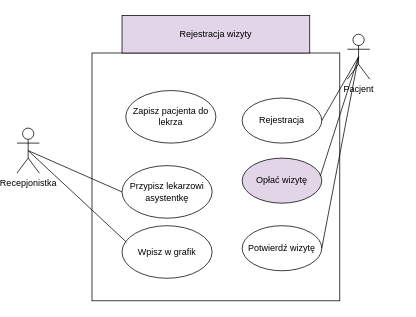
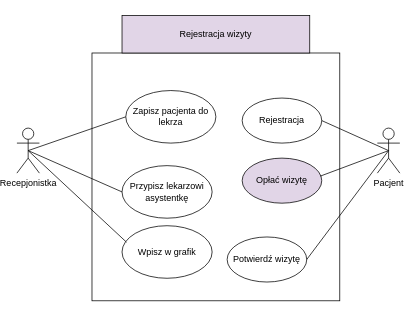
  <mxCell id="0" />
  <mxCell id="1" parent="0" />
  <mxCell id="2" value="" style="whiteSpace=wrap;html=1;aspect=fixed;" vertex="1" parent="1"><mxGeometry x="120" y="70" width="330" height="330" as="geometry" /></mxCell>
- <mxCell id="3" value="Pacjent" style="shape=umlActor;verticalLabelPosition=bottom;verticalAlign=top;html=1;outlineConnect=0;" vertex="1" parent="1"><mxGeometry x="460" y="45" width="30" height="60" as="geometry" /></mxCell>
+ <mxCell id="3" value="Pacjent" style="shape=umlActor;verticalLabelPosition=bottom;verticalAlign=top;html=1;outlineConnect=0;" vertex="1" parent="1"><mxGeometry x="500" y="170" width="30" height="60" as="geometry" /></mxCell>
  <mxCell id="4" value="Rejestracja" style="ellipse;whiteSpace=wrap;html=1;" vertex="1" parent="1"><mxGeometry x="320" y="130" width="106" height="60" as="geometry" /></mxCell>
  <mxCell id="5" value="" style="endArrow=none;html=1;rounded=0;entryX=1;entryY=0.5;entryDx=0;entryDy=0;exitX=0.5;exitY=0.5;exitDx=0;exitDy=0;exitPerimeter=0;" edge="1" parent="1" source="3" target="4"><mxGeometry relative="1" as="geometry"><mxPoint x="220" y="160" as="sourcePoint" /><mxPoint x="380" y="160" as="targetPoint" /></mxGeometry></mxCell>
  <mxCell id="6" value="Zapisz pacjenta do lekrza" style="ellipse;whiteSpace=wrap;html=1;" vertex="1" parent="1"><mxGeometry x="165" y="120" width="120" height="70" as="geometry" /></mxCell>
  <mxCell id="7" value="Recepjonistka" style="shape=umlActor;verticalLabelPosition=bottom;verticalAlign=top;html=1;outlineConnect=0;" vertex="1" parent="1"><mxGeometry x="20" y="170" width="30" height="60" as="geometry" /></mxCell>
+ <mxCell id="8" value="" style="endArrow=none;html=1;rounded=0;entryX=0.5;entryY=0.5;entryDx=0;entryDy=0;exitX=0;exitY=0.5;exitDx=0;exitDy=0;entryPerimeter=0;" edge="1" parent="1" source="6" target="7"><mxGeometry relative="1" as="geometry"><mxPoint x="159" y="130" as="sourcePoint" /><mxPoint x="70" y="130" as="targetPoint" /></mxGeometry></mxCell>
  <mxCell id="9" value="Opłać wizytę" style="ellipse;whiteSpace=wrap;html=1;fillColor=#e1d5e7;" vertex="1" parent="1"><mxGeometry x="320" y="210" width="106" height="60" as="geometry" /></mxCell>
  <mxCell id="10" value="" style="endArrow=none;html=1;rounded=0;entryX=0.981;entryY=0.4;entryDx=0;entryDy=0;exitX=0.5;exitY=0.5;exitDx=0;exitDy=0;exitPerimeter=0;entryPerimeter=0;" edge="1" parent="1" source="3" target="9"><mxGeometry relative="1" as="geometry"><mxPoint x="525" y="130" as="sourcePoint" /><mxPoint x="436" y="130" as="targetPoint" /></mxGeometry></mxCell>
  <mxCell id="11" value="&lt;div&gt;Przypisz lekarzowi asystentkę&lt;/div&gt;" style="ellipse;whiteSpace=wrap;html=1;" vertex="1" parent="1"><mxGeometry x="160" y="220" width="120" height="70" as="geometry" /></mxCell>
  <mxCell id="12" value="Wpisz w grafik" style="ellipse;whiteSpace=wrap;html=1;" vertex="1" parent="1"><mxGeometry x="160" y="300" width="120" height="70" as="geometry" /></mxCell>
  <mxCell id="13" value="" style="endArrow=none;html=1;rounded=0;entryX=0.5;entryY=0.5;entryDx=0;entryDy=0;exitX=0;exitY=0.5;exitDx=0;exitDy=0;entryPerimeter=0;" edge="1" parent="1" source="11" target="7"><mxGeometry relative="1" as="geometry"><mxPoint x="170" y="185" as="sourcePoint" /><mxPoint x="45" y="210" as="targetPoint" /></mxGeometry></mxCell>
  <mxCell id="14" value="" style="endArrow=none;html=1;rounded=0;entryX=0.5;entryY=0.5;entryDx=0;entryDy=0;entryPerimeter=0;exitX=0.05;exitY=0.314;exitDx=0;exitDy=0;exitPerimeter=0;" edge="1" parent="1" source="12" target="7"><mxGeometry relative="1" as="geometry"><mxPoint x="180" y="195" as="sourcePoint" /><mxPoint x="55" y="220" as="targetPoint" /></mxGeometry></mxCell>
  <mxCell id="15" value="Rejestracja wizyty" style="rounded=0;whiteSpace=wrap;html=1;fillColor=#e1d5e7;" vertex="1" parent="1"><mxGeometry x="160" y="20" width="250" height="50" as="geometry" /></mxCell>
- <mxCell id="16" value="Potwierdź wizytę" style="ellipse;whiteSpace=wrap;html=1;" vertex="1" parent="1"><mxGeometry x="320" y="300" width="106" height="60" as="geometry" /></mxCell>
+ <mxCell id="16" value="Potwierdź wizytę" style="ellipse;whiteSpace=wrap;html=1;" vertex="1" parent="1"><mxGeometry x="300" y="315" width="106" height="60" as="geometry" /></mxCell>
  <mxCell id="17" value="" style="endArrow=none;html=1;rounded=0;entryX=1;entryY=0.5;entryDx=0;entryDy=0;exitX=0.5;exitY=0.5;exitDx=0;exitDy=0;exitPerimeter=0;" edge="1" parent="1" source="3" target="16"><mxGeometry relative="1" as="geometry"><mxPoint x="525" y="210" as="sourcePoint" /><mxPoint x="434" y="244" as="targetPoint" /></mxGeometry></mxCell>
